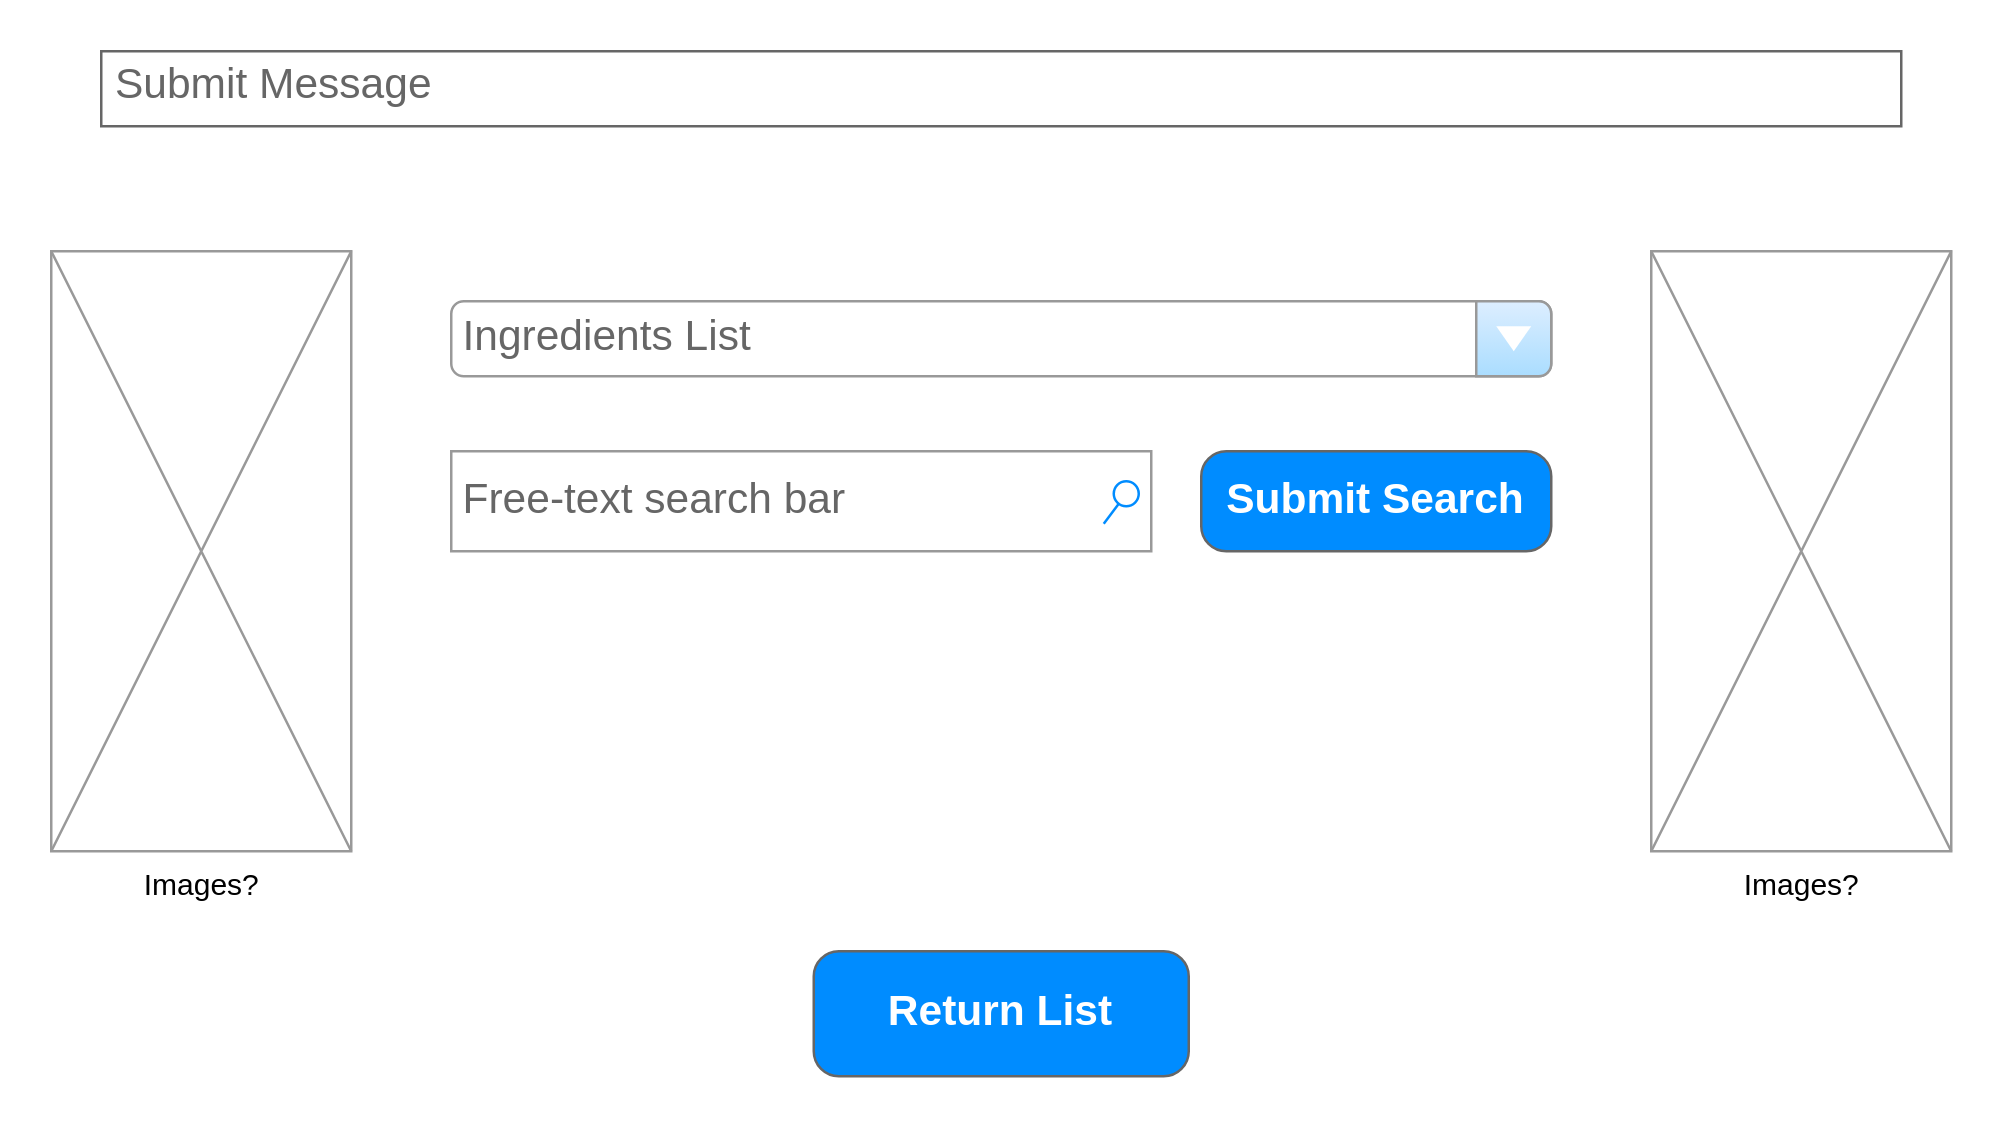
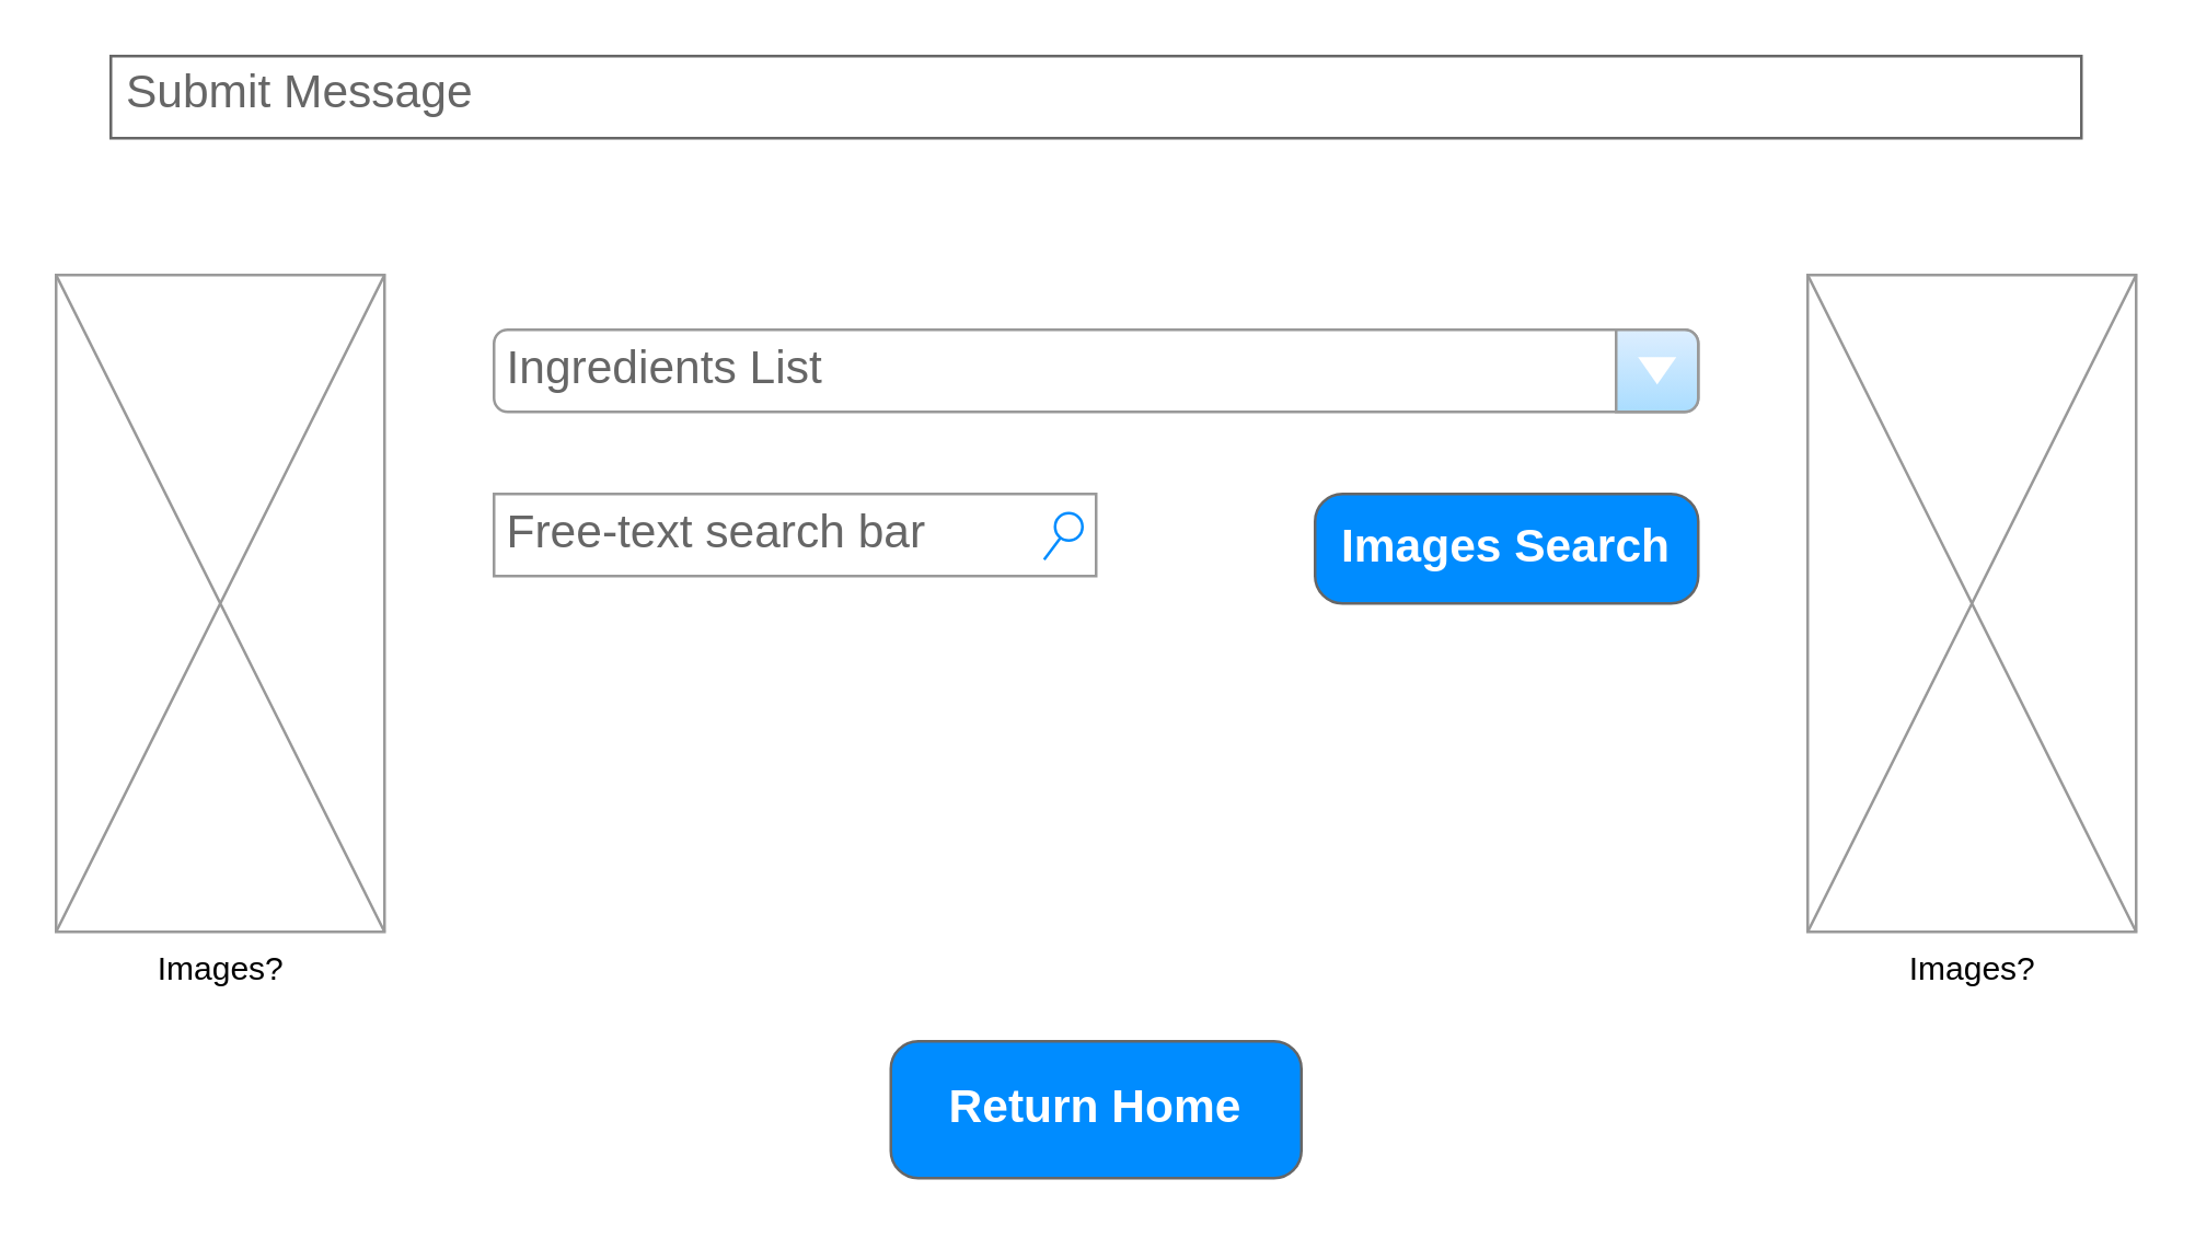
  <mxCell id="0" />
  <mxCell id="1" parent="0" />
  <mxCell id="2" value="Submit Message" style="strokeWidth=1;shadow=0;dashed=0;align=center;html=1;shape=mxgraph.mockup.text.textBox;fontColor=#666666;align=left;fontSize=17;spacingLeft=4;spacingTop=-3;strokeColor=#666666;mainText=" vertex="1" parent="1"><mxGeometry x="40" y="20" width="720" height="30" as="geometry" /></mxCell>
- <mxCell id="3" value="Submit Search" style="strokeWidth=1;shadow=0;dashed=0;align=center;html=1;shape=mxgraph.mockup.buttons.button;strokeColor=#666666;fontColor=#ffffff;mainText=;buttonStyle=round;fontSize=17;fontStyle=1;fillColor=#008cff;whiteSpace=wrap;" vertex="1" parent="1"><mxGeometry x="480" y="180" width="140" height="40" as="geometry" /></mxCell>
- <mxCell id="4" value="Free-text search bar" style="strokeWidth=1;shadow=0;dashed=0;align=center;html=1;shape=mxgraph.mockup.forms.searchBox;strokeColor=#999999;mainText=;strokeColor2=#008cff;fontColor=#666666;fontSize=17;align=left;spacingLeft=3;" vertex="1" parent="1"><mxGeometry x="180" y="180" width="280" height="40" as="geometry" /></mxCell>
+ <mxCell id="3" value="Images Search" style="strokeWidth=1;shadow=0;dashed=0;align=center;html=1;shape=mxgraph.mockup.buttons.button;strokeColor=#666666;fontColor=#ffffff;mainText=;buttonStyle=round;fontSize=17;fontStyle=1;fillColor=#008cff;whiteSpace=wrap;" vertex="1" parent="1"><mxGeometry x="480" y="180" width="140" height="40" as="geometry" /></mxCell>
+ <mxCell id="4" value="Free-text search bar" style="strokeWidth=1;shadow=0;dashed=0;align=center;html=1;shape=mxgraph.mockup.forms.searchBox;strokeColor=#999999;mainText=;strokeColor2=#008cff;fontColor=#666666;fontSize=17;align=left;spacingLeft=3;" vertex="1" parent="1"><mxGeometry x="180" y="180" width="220" height="30" as="geometry" /></mxCell>
  <mxCell id="5" value="Ingredients List" style="strokeWidth=1;shadow=0;dashed=0;align=center;html=1;shape=mxgraph.mockup.forms.comboBox;strokeColor=#999999;fillColor=#ddeeff;align=left;fillColor2=#aaddff;mainText=;fontColor=#666666;fontSize=17;spacingLeft=3;" vertex="1" parent="1"><mxGeometry x="180" y="120" width="440" height="30" as="geometry" /></mxCell>
- <mxCell id="6" value="Return List" style="strokeWidth=1;shadow=0;dashed=0;align=center;html=1;shape=mxgraph.mockup.buttons.button;strokeColor=#666666;fontColor=#ffffff;mainText=;buttonStyle=round;fontSize=17;fontStyle=1;fillColor=#008cff;whiteSpace=wrap;" vertex="1" parent="1"><mxGeometry x="325" y="380" width="150" height="50" as="geometry" /></mxCell>
+ <mxCell id="6" value="Return Home" style="strokeWidth=1;shadow=0;dashed=0;align=center;html=1;shape=mxgraph.mockup.buttons.button;strokeColor=#666666;fontColor=#ffffff;mainText=;buttonStyle=round;fontSize=17;fontStyle=1;fillColor=#008cff;whiteSpace=wrap;" vertex="1" parent="1"><mxGeometry x="325" y="380" width="150" height="50" as="geometry" /></mxCell>
  <mxCell id="7" value="Images?" style="verticalLabelPosition=bottom;shadow=0;dashed=0;align=center;html=1;verticalAlign=top;strokeWidth=1;shape=mxgraph.mockup.graphics.simpleIcon;strokeColor=#999999;" vertex="1" parent="1"><mxGeometry y="100" width="120" height="240" as="geometry" x="20" /></mxCell>
  <mxCell id="8" value="Images?" style="verticalLabelPosition=bottom;shadow=0;dashed=0;align=center;html=1;verticalAlign=top;strokeWidth=1;shape=mxgraph.mockup.graphics.simpleIcon;strokeColor=#999999;" vertex="1" parent="1"><mxGeometry x="660" y="100" width="120" height="240" as="geometry" /></mxCell>
